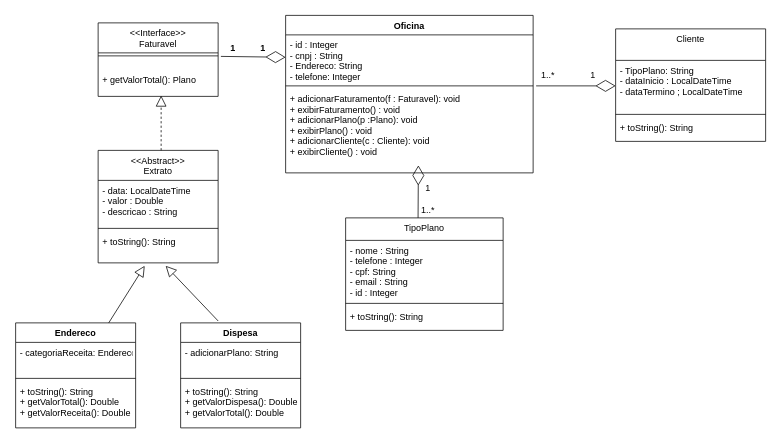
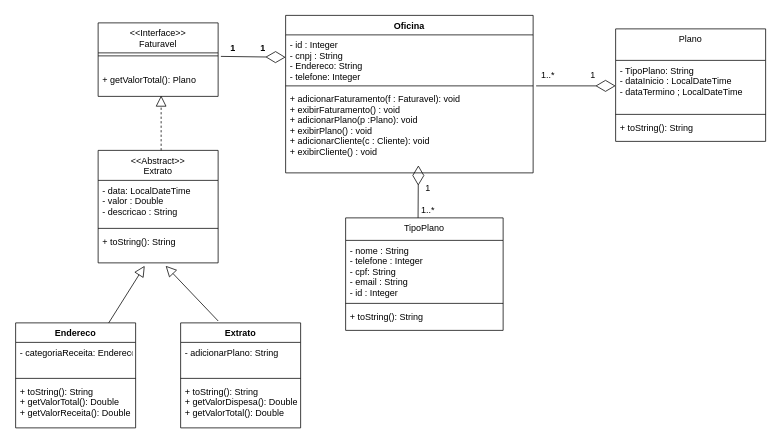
  <mxCell id="0" />
  <mxCell id="1" parent="0" />
  <mxCell id="2" value="&lt;&lt;Abstract&gt;&gt;&#10;Extrato" style="swimlane;fontStyle=0;align=center;verticalAlign=top;childLayout=stackLayout;horizontal=1;startSize=40;horizontalStack=0;resizeParent=1;resizeParentMax=0;resizeLast=0;collapsible=1;marginBottom=0;" parent="1" vertex="1"><mxGeometry x="130" y="200" width="160" height="150" as="geometry" /></mxCell>
  <mxCell id="3" value="- data: LocalDateTime&#10;- valor : Double&#10;- descricao : String" style="text;strokeColor=none;fillColor=none;align=left;verticalAlign=top;spacingLeft=4;spacingRight=4;overflow=hidden;rotatable=0;points=[[0,0.5],[1,0.5]];portConstraint=eastwest;" parent="2" vertex="1"><mxGeometry y="40" width="160" height="60" as="geometry" /></mxCell>
  <mxCell id="4" value="" style="line;strokeWidth=1;fillColor=none;align=left;verticalAlign=middle;spacingTop=-1;spacingLeft=3;spacingRight=3;rotatable=0;labelPosition=right;points=[];portConstraint=eastwest;" parent="2" vertex="1"><mxGeometry y="100" width="160" height="8" as="geometry" /></mxCell>
  <mxCell id="5" value="+ toString(): String" style="text;strokeColor=none;fillColor=none;align=left;verticalAlign=top;spacingLeft=4;spacingRight=4;overflow=hidden;rotatable=0;points=[[0,0.5],[1,0.5]];portConstraint=eastwest;" parent="2" vertex="1"><mxGeometry y="108" width="160" height="42" as="geometry" /></mxCell>
  <mxCell id="6" value="Endereco" style="swimlane;fontStyle=1;align=center;verticalAlign=top;childLayout=stackLayout;horizontal=1;startSize=26;horizontalStack=0;resizeParent=1;resizeParentMax=0;resizeLast=0;collapsible=1;marginBottom=0;" parent="1" vertex="1"><mxGeometry x="20" y="430" width="160" height="140" as="geometry" /></mxCell>
  <mxCell id="7" value="- categoriaReceita: Endereco" style="text;strokeColor=none;fillColor=none;align=left;verticalAlign=top;spacingLeft=4;spacingRight=4;overflow=hidden;rotatable=0;points=[[0,0.5],[1,0.5]];portConstraint=eastwest;" parent="6" vertex="1"><mxGeometry y="26" width="160" height="44" as="geometry" /></mxCell>
  <mxCell id="8" value="" style="line;strokeWidth=1;fillColor=none;align=left;verticalAlign=middle;spacingTop=-1;spacingLeft=3;spacingRight=3;rotatable=0;labelPosition=right;points=[];portConstraint=eastwest;" parent="6" vertex="1"><mxGeometry y="70" width="160" height="8" as="geometry" /></mxCell>
  <mxCell id="9" value="+ toString(): String&#10;+ getValorTotal(): Double&#10;+ getValorReceita(): Double" style="text;strokeColor=none;fillColor=none;align=left;verticalAlign=top;spacingLeft=4;spacingRight=4;overflow=hidden;rotatable=0;points=[[0,0.5],[1,0.5]];portConstraint=eastwest;" parent="6" vertex="1"><mxGeometry y="78" width="160" height="62" as="geometry" /></mxCell>
- <mxCell id="10" value="Dispesa" style="swimlane;fontStyle=1;align=center;verticalAlign=top;childLayout=stackLayout;horizontal=1;startSize=26;horizontalStack=0;resizeParent=1;resizeParentMax=0;resizeLast=0;collapsible=1;marginBottom=0;" parent="1" vertex="1"><mxGeometry x="240" y="430" width="160" height="140" as="geometry" /></mxCell>
+ <mxCell id="10" value="Extrato" style="swimlane;fontStyle=1;align=center;verticalAlign=top;childLayout=stackLayout;horizontal=1;startSize=26;horizontalStack=0;resizeParent=1;resizeParentMax=0;resizeLast=0;collapsible=1;marginBottom=0;" parent="1" vertex="1"><mxGeometry x="240" y="430" width="160" height="140" as="geometry" /></mxCell>
  <mxCell id="11" value="- adicionarPlano: String" style="text;strokeColor=none;fillColor=none;align=left;verticalAlign=top;spacingLeft=4;spacingRight=4;overflow=hidden;rotatable=0;points=[[0,0.5],[1,0.5]];portConstraint=eastwest;" parent="10" vertex="1"><mxGeometry y="26" width="160" height="44" as="geometry" /></mxCell>
  <mxCell id="12" value="" style="line;strokeWidth=1;fillColor=none;align=left;verticalAlign=middle;spacingTop=-1;spacingLeft=3;spacingRight=3;rotatable=0;labelPosition=right;points=[];portConstraint=eastwest;" parent="10" vertex="1"><mxGeometry y="70" width="160" height="8" as="geometry" /></mxCell>
  <mxCell id="13" value="+ toString(): String&#10;+ getValorDispesa(): Double&#10;+ getValorTotal(): Double" style="text;strokeColor=none;fillColor=none;align=left;verticalAlign=top;spacingLeft=4;spacingRight=4;overflow=hidden;rotatable=0;points=[[0,0.5],[1,0.5]];portConstraint=eastwest;" parent="10" vertex="1"><mxGeometry y="78" width="160" height="62" as="geometry" /></mxCell>
  <mxCell id="14" value="" style="endArrow=block;endFill=0;endSize=12;html=1;entryX=0.388;entryY=1.094;entryDx=0;entryDy=0;entryPerimeter=0;" parent="1" source="6" target="5" edge="1"><mxGeometry width="160" relative="1" as="geometry"><mxPoint x="70" y="350" as="sourcePoint" /><mxPoint x="230" y="350" as="targetPoint" /></mxGeometry></mxCell>
  <mxCell id="15" value="" style="endArrow=block;endFill=0;endSize=12;html=1;entryX=0.563;entryY=1.094;entryDx=0;entryDy=0;entryPerimeter=0;exitX=0.313;exitY=-0.018;exitDx=0;exitDy=0;exitPerimeter=0;" parent="1" source="10" target="5" edge="1"><mxGeometry width="160" relative="1" as="geometry"><mxPoint x="330.005" y="380" as="sourcePoint" /><mxPoint x="354" y="333.008" as="targetPoint" /></mxGeometry></mxCell>
  <mxCell id="16" value="&lt;&lt;Interface&gt;&gt;&#10;Faturavel" style="swimlane;fontStyle=0;align=center;verticalAlign=top;childLayout=stackLayout;horizontal=1;startSize=40;horizontalStack=0;resizeParent=1;resizeParentMax=0;resizeLast=0;collapsible=1;marginBottom=0;" parent="1" vertex="1"><mxGeometry x="130" y="30" width="160" height="98" as="geometry" /></mxCell>
  <mxCell id="17" value="" style="line;strokeWidth=1;fillColor=none;align=left;verticalAlign=middle;spacingTop=-1;spacingLeft=3;spacingRight=3;rotatable=0;labelPosition=right;points=[];portConstraint=eastwest;" parent="16" vertex="1"><mxGeometry y="40" width="160" height="8" as="geometry" /></mxCell>
  <mxCell id="18" value="&#10;+ getValorTotal(): Plano" style="text;strokeColor=none;fillColor=none;align=left;verticalAlign=top;spacingLeft=4;spacingRight=4;overflow=hidden;rotatable=0;points=[[0,0.5],[1,0.5]];portConstraint=eastwest;" parent="16" vertex="1"><mxGeometry y="48" width="160" height="50" as="geometry" /></mxCell>
  <mxCell id="19" value="" style="endArrow=block;endFill=0;endSize=12;html=1;entryX=0.525;entryY=0.98;entryDx=0;entryDy=0;entryPerimeter=0;dashed=1;" parent="1" target="18" edge="1"><mxGeometry width="160" relative="1" as="geometry"><mxPoint x="214" y="200" as="sourcePoint" /><mxPoint x="241.06" y="147.008" as="targetPoint" /></mxGeometry></mxCell>
  <mxCell id="20" value="Oficina" style="swimlane;fontStyle=1;align=center;verticalAlign=top;childLayout=stackLayout;horizontal=1;startSize=26;horizontalStack=0;resizeParent=1;resizeParentMax=0;resizeLast=0;collapsible=1;marginBottom=0;" parent="1" vertex="1"><mxGeometry x="380" y="20" width="330" height="210" as="geometry" /></mxCell>
  <mxCell id="21" value="- id : Integer&#10;- cnpj : String&#10;- Endereco: String&#10;- telefone: Integer" style="text;strokeColor=none;fillColor=none;align=left;verticalAlign=top;spacingLeft=4;spacingRight=4;overflow=hidden;rotatable=0;points=[[0,0.5],[1,0.5]];portConstraint=eastwest;" parent="20" vertex="1"><mxGeometry y="26" width="330" height="64" as="geometry" /></mxCell>
  <mxCell id="22" value="" style="line;strokeWidth=1;fillColor=none;align=left;verticalAlign=middle;spacingTop=-1;spacingLeft=3;spacingRight=3;rotatable=0;labelPosition=right;points=[];portConstraint=eastwest;" parent="20" vertex="1"><mxGeometry y="90" width="330" height="8" as="geometry" /></mxCell>
  <mxCell id="23" value="+ adicionarFaturamento(f : Faturavel): void&#10;+ exibirFaturamento() : void&#10;+ adicionarPlano(p :Plano): void&#10;+ exibirPlano() : void&#10;+ adicionarCliente(c : Cliente): void&#10;+ exibirCliente() : void" style="text;strokeColor=none;fillColor=none;align=left;verticalAlign=top;spacingLeft=4;spacingRight=4;overflow=hidden;rotatable=0;points=[[0,0.5],[1,0.5]];portConstraint=eastwest;" parent="20" vertex="1"><mxGeometry y="98" width="330" height="112" as="geometry" /></mxCell>
  <mxCell id="24" value="" style="endArrow=diamondThin;endFill=0;endSize=24;html=1;exitX=1.023;exitY=-0.066;exitDx=0;exitDy=0;exitPerimeter=0;" parent="1" source="18" target="21" edge="1"><mxGeometry width="160" relative="1" as="geometry"><mxPoint x="310" y="70" as="sourcePoint" /><mxPoint x="470" y="70" as="targetPoint" /></mxGeometry></mxCell>
  <mxCell id="25" value="1" style="text;align=center;fontStyle=1;verticalAlign=middle;spacingLeft=3;spacingRight=3;strokeColor=none;rotatable=0;points=[[0,0.5],[1,0.5]];portConstraint=eastwest;" parent="1" vertex="1"><mxGeometry x="270" y="50" width="80" height="26" as="geometry" /></mxCell>
  <mxCell id="26" value="1" style="text;align=center;fontStyle=1;verticalAlign=middle;spacingLeft=3;spacingRight=3;strokeColor=none;rotatable=0;points=[[0,0.5],[1,0.5]];portConstraint=eastwest;" parent="1" vertex="1"><mxGeometry x="310" y="50" width="80" height="26" as="geometry" /></mxCell>
- <mxCell id="27" value="Cliente" style="swimlane;fontStyle=0;align=center;verticalAlign=top;childLayout=stackLayout;horizontal=1;startSize=42;horizontalStack=0;resizeParent=1;resizeParentMax=0;resizeLast=0;collapsible=1;marginBottom=0;" vertex="1" parent="1"><mxGeometry x="820" y="38" width="200" height="150" as="geometry" /></mxCell>
+ <mxCell id="27" value="Plano" style="swimlane;fontStyle=0;align=center;verticalAlign=top;childLayout=stackLayout;horizontal=1;startSize=42;horizontalStack=0;resizeParent=1;resizeParentMax=0;resizeLast=0;collapsible=1;marginBottom=0;" vertex="1" parent="1"><mxGeometry x="820" y="38" width="200" height="150" as="geometry" /></mxCell>
  <mxCell id="28" value="- TipoPlano: String&#10;- dataInicio : LocalDateTime&#10;- dataTermino ; LocalDateTime" style="text;strokeColor=none;fillColor=none;align=left;verticalAlign=top;spacingLeft=4;spacingRight=4;overflow=hidden;rotatable=0;points=[[0,0.5],[1,0.5]];portConstraint=eastwest;" vertex="1" parent="27"><mxGeometry y="42" width="200" height="68" as="geometry" /></mxCell>
  <mxCell id="29" value="" style="line;strokeWidth=1;fillColor=none;align=left;verticalAlign=middle;spacingTop=-1;spacingLeft=3;spacingRight=3;rotatable=0;labelPosition=right;points=[];portConstraint=eastwest;" vertex="1" parent="27"><mxGeometry y="110" width="200" height="8" as="geometry" /></mxCell>
  <mxCell id="30" value="+ toString(): String" style="text;strokeColor=none;fillColor=none;align=left;verticalAlign=top;spacingLeft=4;spacingRight=4;overflow=hidden;rotatable=0;points=[[0,0.5],[1,0.5]];portConstraint=eastwest;" vertex="1" parent="27"><mxGeometry y="118" width="200" height="32" as="geometry" /></mxCell>
  <mxCell id="31" value="TipoPlano" style="swimlane;fontStyle=0;align=center;verticalAlign=top;childLayout=stackLayout;horizontal=1;startSize=30;horizontalStack=0;resizeParent=1;resizeParentMax=0;resizeLast=0;collapsible=1;marginBottom=0;" vertex="1" parent="1"><mxGeometry x="460" y="290" width="210" height="150" as="geometry" /></mxCell>
  <mxCell id="32" value="- nome : String&#10;- telefone : Integer&#10;- cpf: String&#10;- email : String&#10;- id : Integer" style="text;strokeColor=none;fillColor=none;align=left;verticalAlign=top;spacingLeft=4;spacingRight=4;overflow=hidden;rotatable=0;points=[[0,0.5],[1,0.5]];portConstraint=eastwest;" vertex="1" parent="31"><mxGeometry y="30" width="210" height="80" as="geometry" /></mxCell>
  <mxCell id="33" value="" style="line;strokeWidth=1;fillColor=none;align=left;verticalAlign=middle;spacingTop=-1;spacingLeft=3;spacingRight=3;rotatable=0;labelPosition=right;points=[];portConstraint=eastwest;" vertex="1" parent="31"><mxGeometry y="110" width="210" height="8" as="geometry" /></mxCell>
  <mxCell id="34" value="+ toString(): String" style="text;strokeColor=none;fillColor=none;align=left;verticalAlign=top;spacingLeft=4;spacingRight=4;overflow=hidden;rotatable=0;points=[[0,0.5],[1,0.5]];portConstraint=eastwest;" vertex="1" parent="31"><mxGeometry y="118" width="210" height="32" as="geometry" /></mxCell>
  <mxCell id="35" value="" style="endArrow=diamondThin;endFill=0;endSize=24;html=1;exitX=0.46;exitY=0;exitDx=0;exitDy=0;exitPerimeter=0;" edge="1" parent="1" source="31"><mxGeometry width="160" relative="1" as="geometry"><mxPoint x="550" y="240.6" as="sourcePoint" /><mxPoint x="557" y="220" as="targetPoint" /></mxGeometry></mxCell>
  <mxCell id="36" value="" style="endArrow=diamondThin;endFill=0;endSize=24;html=1;entryX=0;entryY=0.5;entryDx=0;entryDy=0;" edge="1" parent="1" target="28"><mxGeometry width="160" relative="1" as="geometry"><mxPoint x="714" y="114" as="sourcePoint" /><mxPoint x="821" y="105" as="targetPoint" /></mxGeometry></mxCell>
  <mxCell id="37" value="1" style="text;html=1;strokeColor=none;fillColor=none;align=center;verticalAlign=middle;whiteSpace=wrap;rounded=0;" vertex="1" parent="1"><mxGeometry x="550" y="240" width="40" height="20" as="geometry" /></mxCell>
  <mxCell id="38" value="1..*" style="text;html=1;strokeColor=none;fillColor=none;align=center;verticalAlign=middle;whiteSpace=wrap;rounded=0;" vertex="1" parent="1"><mxGeometry x="550" y="270" width="40" height="20" as="geometry" /></mxCell>
  <mxCell id="39" value="1" style="text;html=1;strokeColor=none;fillColor=none;align=center;verticalAlign=middle;whiteSpace=wrap;rounded=0;" vertex="1" parent="1"><mxGeometry x="770" y="90" width="40" height="20" as="geometry" /></mxCell>
  <mxCell id="40" value="1..*" style="text;html=1;strokeColor=none;fillColor=none;align=center;verticalAlign=middle;whiteSpace=wrap;rounded=0;" vertex="1" parent="1"><mxGeometry x="710" y="90" width="40" height="20" as="geometry" /></mxCell>
